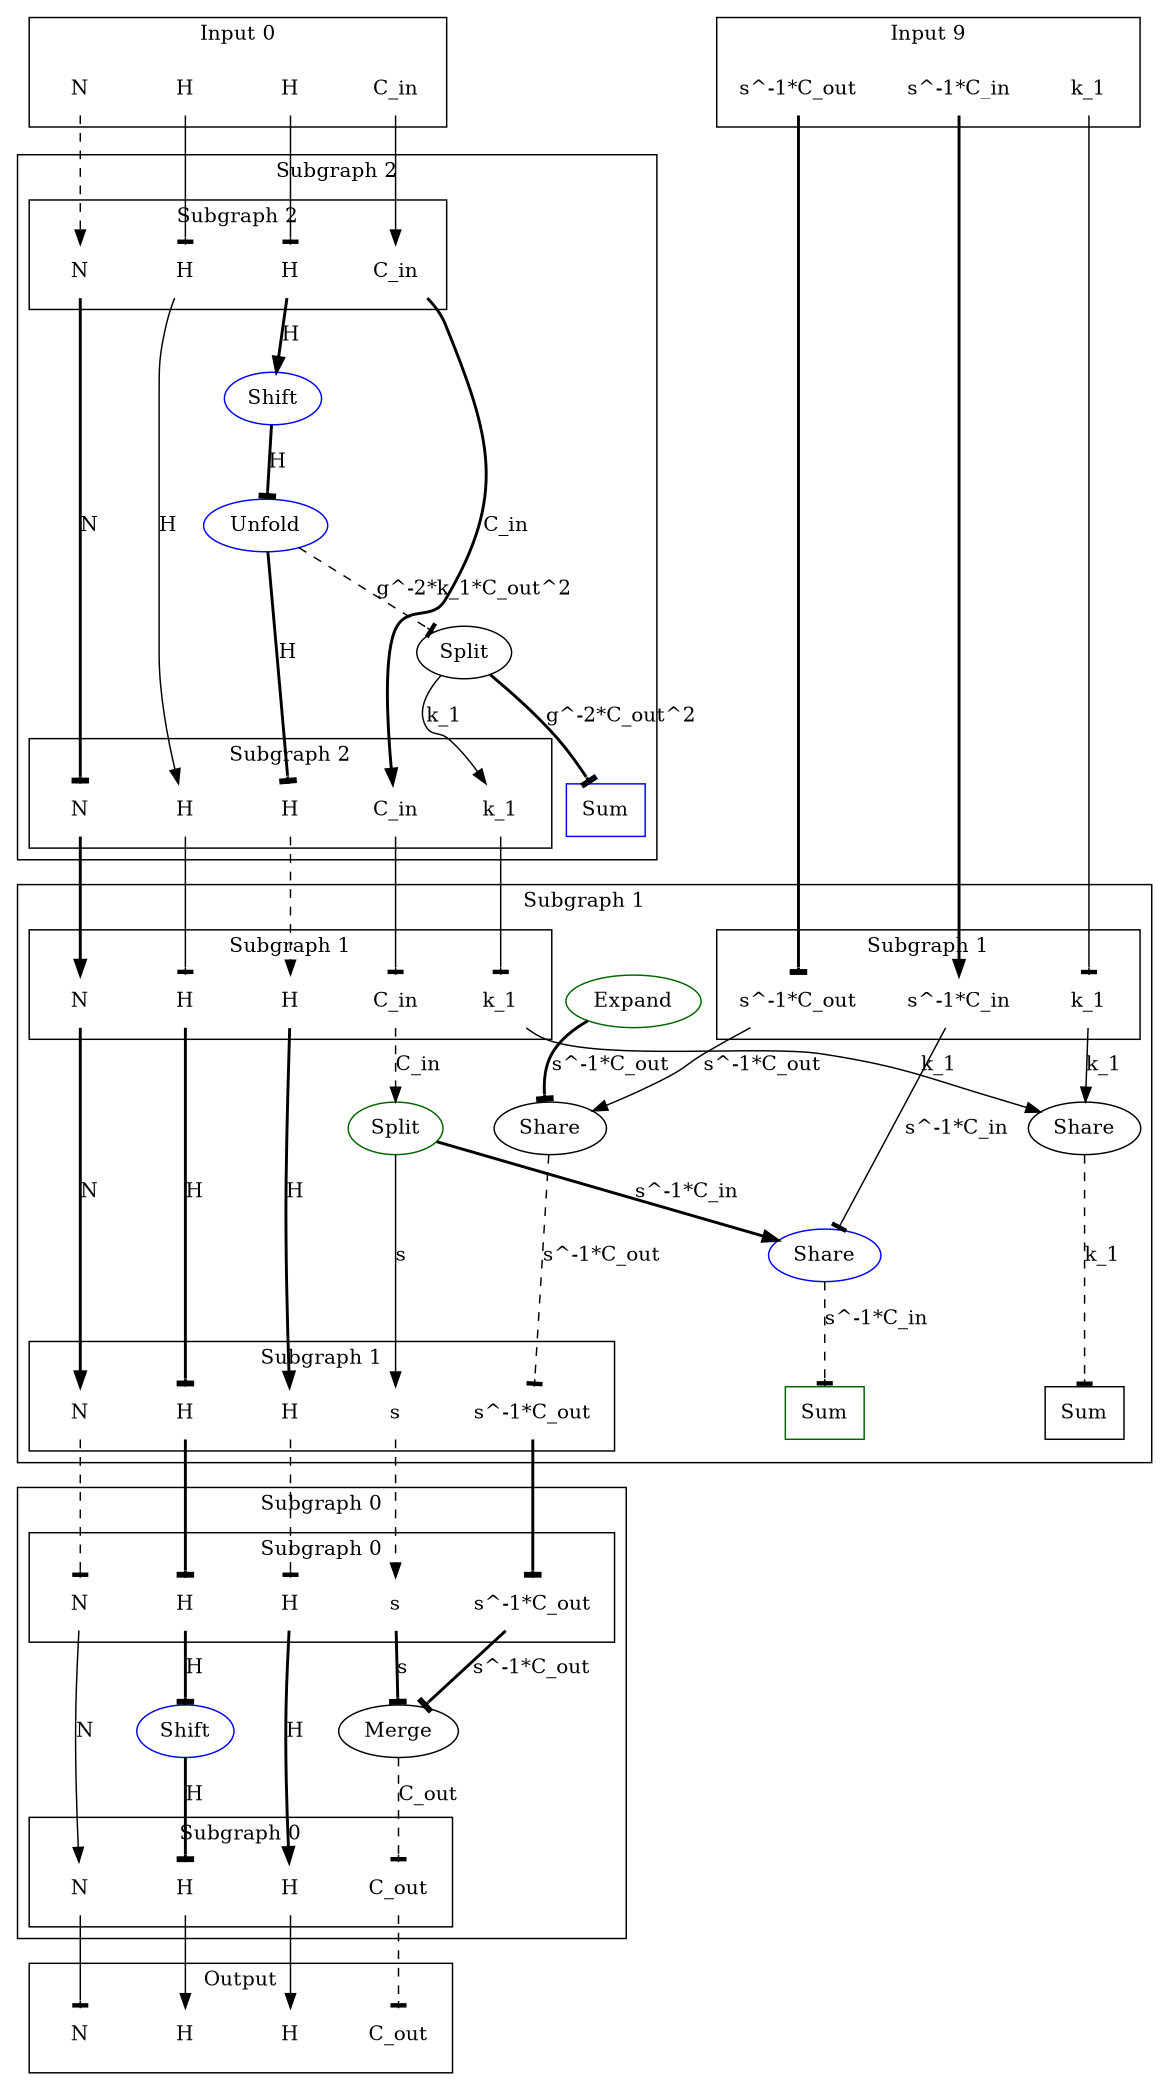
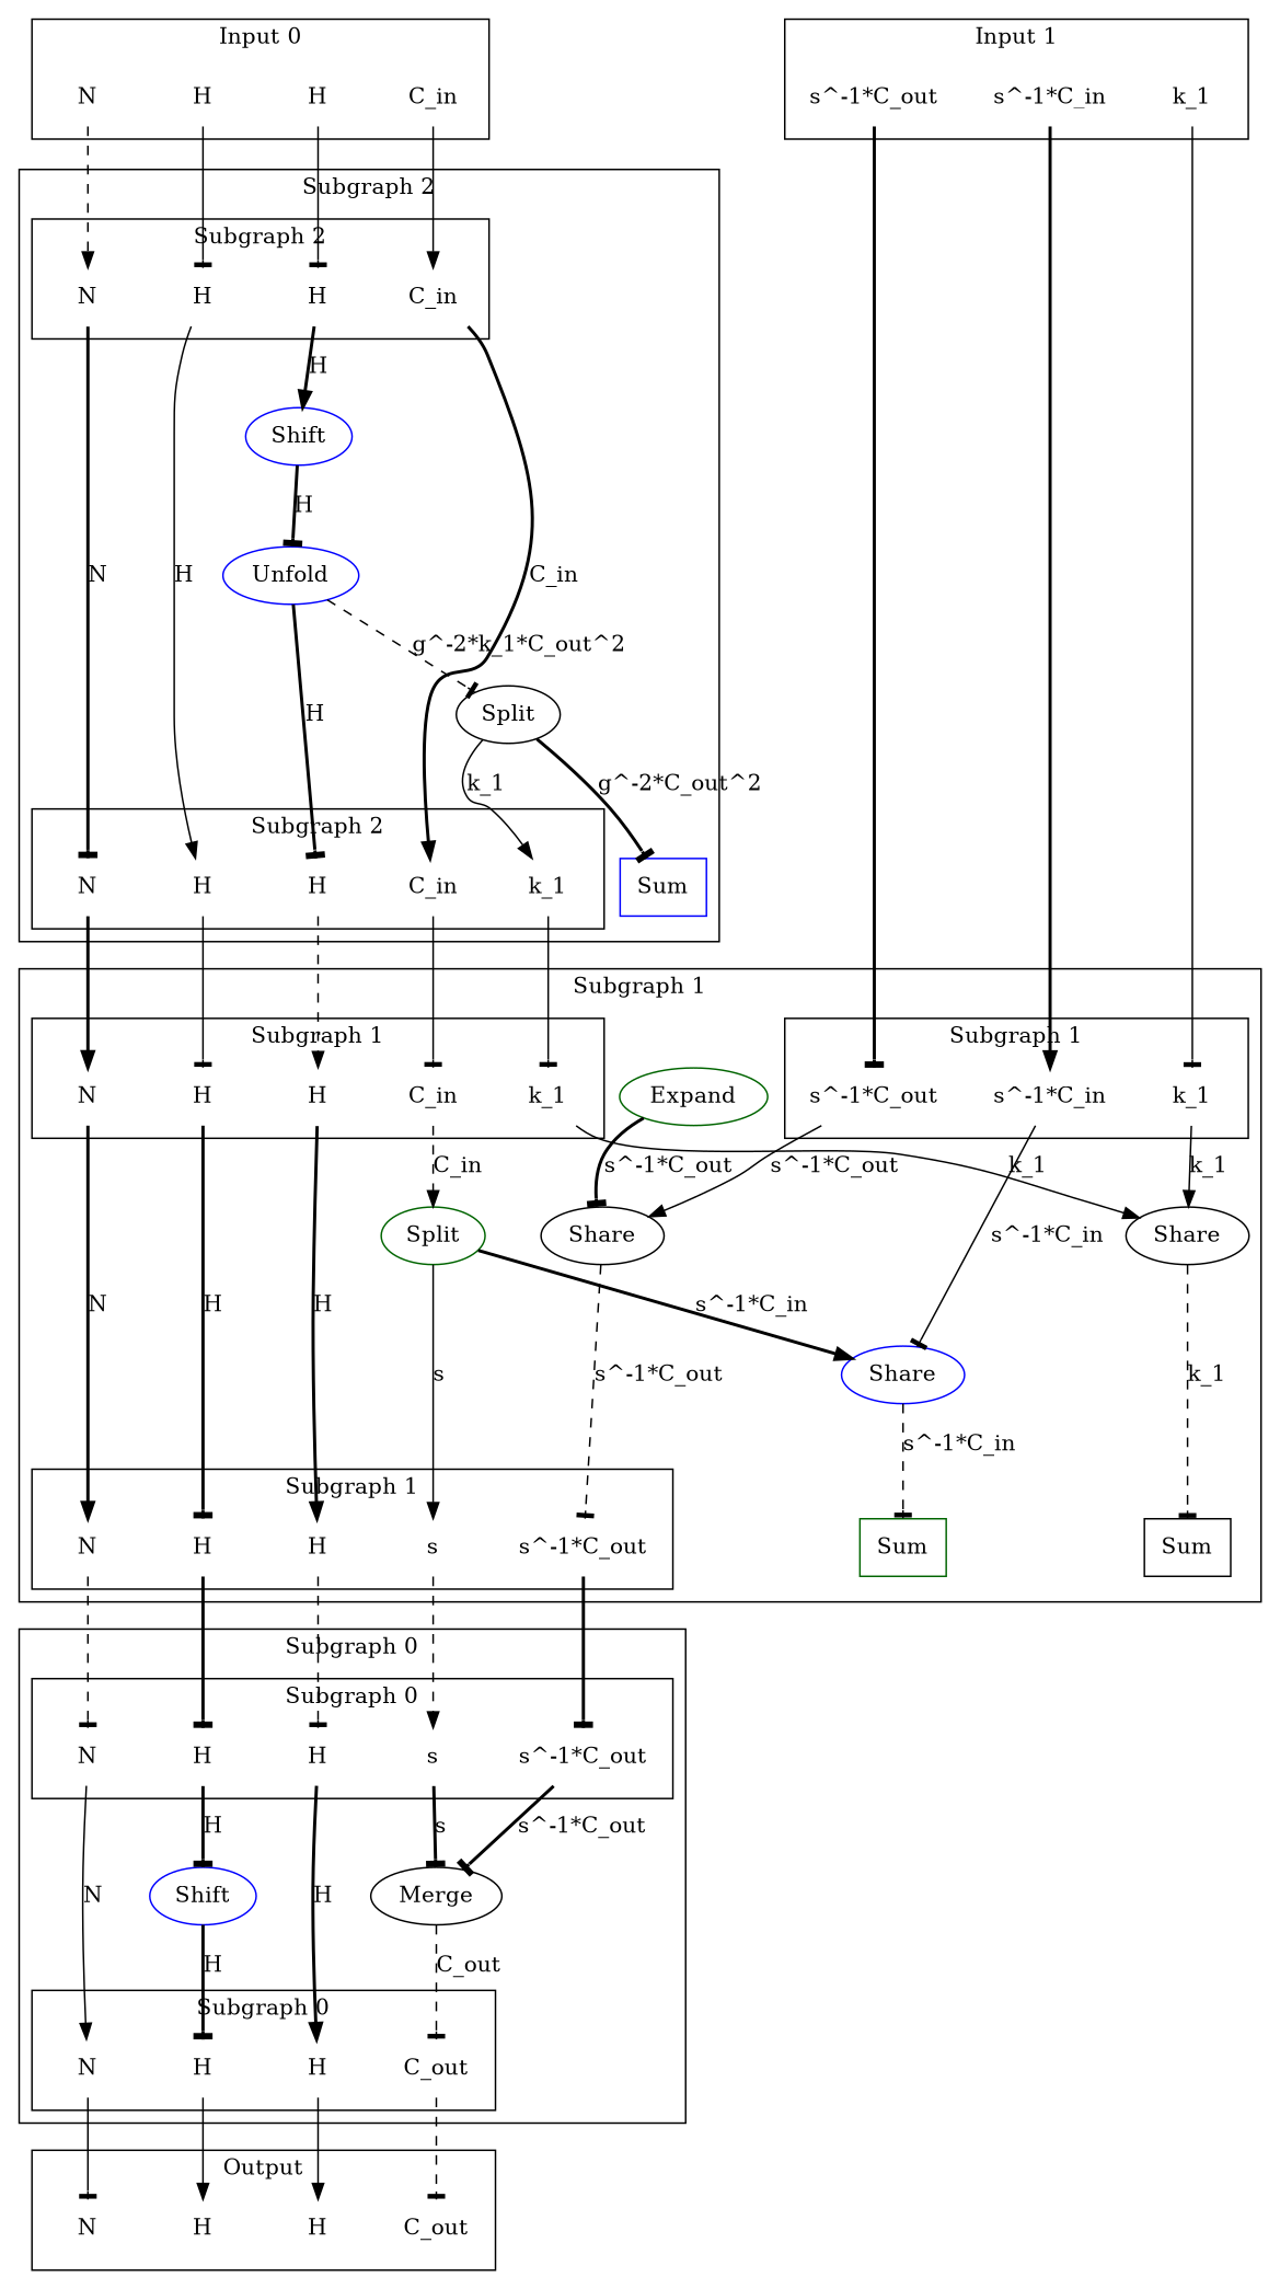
  digraph {
    newrank=true
    node [shape=none color=blue]
    edge [style=bold arrowhead=tee]
    n1 [label=N color=darkgreen]
    n2 [label=C_in color=darkgreen]
    n3 [label=H]
    n4 [label=H color=black]
    n5 [label="s^-1*C_in" color=black]
    n6 [label="s^-1*C_out" color=black]
    n7 [label=k_1 color=black]
    n8 [label=N color=black]
    n9 [label=C_out color=black]
    n10 [label=H color=brown]
    n11 [label=H]
    n12 [label=N]
    n13 [label=s color=black]
    n14 [label="s^-1*C_out" color=brown]
    n15 [label=H color=black]
    n16 [label=H]
    n17 [label=Merge color=black shape=""]
    n18 [label=Shift shape=""]
    n19 [label=Sum shape=box color=darkgreen]
    n20 [label=Sum shape=box color=black]
    n21 [label=N color=brown]
    n22 [label=s color=darkgreen]
    n23 [label="s^-1*C_out" color=black]
    n24 [label=H]
    n25 [label=H color=black]
    n26 [label=N color=brown]
    n27 [label=C_in]
    n28 [label=H color=brown]
    n29 [label=H color=black]
    n30 [label=k_1 color=darkgreen]
    n31 [label="s^-1*C_in" color=darkgreen]
    n32 [label="s^-1*C_out" color=darkgreen]
    n33 [label=k_1 color=brown]
    n34 [label=Split color=darkgreen shape=""]
    n35 [label=Share color=black shape=""]
    n36 [label=Share shape=""]
    n37 [label=Share color=black shape=""]
    n38 [label=Expand color=darkgreen shape=""]
    n39 [label=Sum shape=box]
    n40 [label=N]
    n41 [label=C_in color=darkgreen]
    n42 [label=H color=brown]
    n43 [label=H color=brown]
    n44 [label=k_1]
    n45 [label=N]
    n46 [label=C_in]
    n47 [label=H color=brown]
    n48 [label=H]
    n49 [label=Shift shape=""]
    n50 [label=Unfold shape=""]
    n51 [label=Split color=black shape=""]
    n52 [label=N color=brown]
    n53 [label=C_out]
    n54 [label=H color=brown]
    n55 [label=H]
    subgraph sub_1 {
      rank=same
      n1
      n2
      n3
      n4
      n5
      n6
      n7
    }
    subgraph cluster_2 {
      label="Subgraph 0"
      n17
      n18
      subgraph sub_3 {
        label="Subgraph 0"
        rank=same
        n8
        n9
        n10
        n11
      }
      subgraph sub_4 {
        label="Subgraph 0"
        rank=same
        n12
        n13
        n14
        n15
        n16
      }
      subgraph cluster_5 {
        n8
        n9
        n10
        n11
      }
      subgraph cluster_6 {
        n12
        n13
        n14
        n15
        n16
      }
    }
    subgraph cluster_7 {
      label="Subgraph 1"
      n34
      n35
      n36
      n37
      n38
      subgraph sub_8 {
        label="Subgraph 1"
        rank=same
        n19
        n20
        n21
        n22
        n23
        n24
        n25
      }
      subgraph sub_9 {
        label="Subgraph 1"
        rank=same
        n26
        n27
        n28
        n29
        n30
        n31
        n32
        n33
      }
      subgraph cluster_10 {
        n21
        n22
        n23
        n24
        n25
      }
      subgraph cluster_11 {
        n26
        n27
        n28
        n29
        n30
      }
      subgraph cluster_12 {
        n31
        n32
        n33
      }
    }
    subgraph cluster_13 {
      label="Subgraph 2"
      n49
      n50
      n51
      subgraph sub_14 {
        label="Subgraph 2"
        rank=same
        n39
        n40
        n41
        n42
        n43
        n44
      }
      subgraph sub_15 {
        label="Subgraph 2"
        rank=same
        n45
        n46
        n47
        n48
      }
      subgraph cluster_16 {
        n40
        n41
        n42
        n43
        n44
      }
      subgraph cluster_17 {
        n45
        n46
        n47
        n48
      }
    }
    subgraph cluster_18 {
      label="Input 0"
      n1
      n2
      n3
      n4
    }
    subgraph cluster_19 {
-     label="Input 9"
+     label="Input 1"
      n5
      n6
      n7
    }
    subgraph cluster_20 {
      label=Output
      n52
      n53
      n54
      n55
    }
    n1 -> n45 [style=dashed arrowhead=normal]
    n2 -> n46 [style=solid arrowhead=normal]
    n3 -> n47 [style=solid]
    n4 -> n48 [style=solid]
    n5 -> n31 [arrowhead=normal]
    n6 -> n32
    n7 -> n33 [style=solid]
    n8 -> n52 [style=solid]
    n9 -> n53 [style=dashed]
    n10 -> n54 [style=solid arrowhead=normal]
    n11 -> n55 [style=solid arrowhead=normal]
    n12 -> n8 [label=N style=solid arrowhead=normal]
    n13 -> n17 [label=s]
    n14 -> n17 [label="s^-1*C_out"]
    n15 -> n18 [label=H]
    n16 -> n11 [label=H arrowhead=normal]
    n17 -> n9 [label=C_out style=dashed]
    n18 -> n10 [label=H]
    n21 -> n12 [style=dashed]
    n22 -> n13 [style=dashed arrowhead=normal]
    n23 -> n14
    n24 -> n15
    n25 -> n16 [style=dashed]
    n26 -> n21 [label=N arrowhead=normal]
    n27 -> n34 [label=C_in style=dashed arrowhead=normal]
    n28 -> n24 [label=H]
    n29 -> n25 [label=H arrowhead=normal]
    n30 -> n35 [label=k_1 style=solid arrowhead=normal]
    n31 -> n36 [label="s^-1*C_in" style=solid]
    n32 -> n37 [label="s^-1*C_out" style=solid arrowhead=normal]
    n33 -> n35 [label=k_1 style=solid arrowhead=normal]
    n34 -> n22 [label=s style=solid arrowhead=normal]
    n34 -> n36 [label="s^-1*C_in" arrowhead=normal]
    n35 -> n20 [label=k_1 style=dashed]
    n36 -> n19 [label="s^-1*C_in" style=dashed]
    n37 -> n23 [label="s^-1*C_out" style=dashed]
    n38 -> n37 [label="s^-1*C_out"]
    n40 -> n26 [arrowhead=normal]
    n41 -> n27 [style=solid]
    n42 -> n28 [style=solid]
    n43 -> n29 [style=dashed arrowhead=normal]
    n44 -> n30 [style=solid]
    n45 -> n40 [label=N]
    n46 -> n41 [label=C_in arrowhead=normal]
    n47 -> n42 [label=H style=solid arrowhead=normal]
    n48 -> n49 [label=H arrowhead=normal]
    n49 -> n50 [label=H]
    n50 -> n43 [label=H]
    n50 -> n51 [label="g^-2*k_1*C_out^2" style=dashed]
    n51 -> n39 [label="g^-2*C_out^2"]
    n51 -> n44 [label=k_1 style=solid arrowhead=normal]
  }
